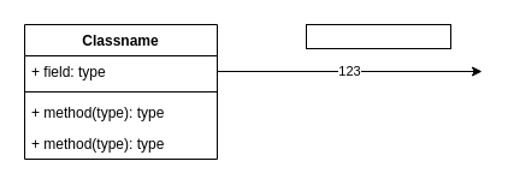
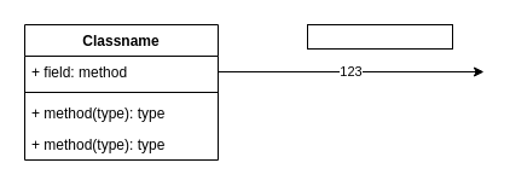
  <mxCell id="0" />
  <mxCell id="1" parent="0" />
  <mxCell id="2" value="Classname" style="swimlane;fontStyle=1;align=center;verticalAlign=top;childLayout=stackLayout;horizontal=1;startSize=26;horizontalStack=0;resizeParent=1;resizeParentMax=0;resizeLast=0;collapsible=1;marginBottom=0;" parent="1" vertex="1"><mxGeometry x="20" y="20" width="160" height="112" as="geometry" /></mxCell>
- <mxCell id="3" value="+ field: type" style="text;strokeColor=none;fillColor=none;align=left;verticalAlign=top;spacingLeft=4;spacingRight=4;overflow=hidden;rotatable=0;points=[[0,0.5],[1,0.5]];portConstraint=eastwest;" parent="2" vertex="1"><mxGeometry y="26" width="160" height="26" as="geometry" /></mxCell>
+ <mxCell id="3" value="+ field: method" style="text;strokeColor=none;fillColor=none;align=left;verticalAlign=top;spacingLeft=4;spacingRight=4;overflow=hidden;rotatable=0;points=[[0,0.5],[1,0.5]];portConstraint=eastwest;" parent="2" vertex="1"><mxGeometry y="26" width="160" height="26" as="geometry" /></mxCell>
  <mxCell id="4" value="" style="line;strokeWidth=1;fillColor=none;align=left;verticalAlign=middle;spacingTop=-1;spacingLeft=3;spacingRight=3;rotatable=0;labelPosition=right;points=[];portConstraint=eastwest;" parent="2" vertex="1"><mxGeometry y="52" width="160" height="8" as="geometry" /></mxCell>
  <mxCell id="5" value="+ method(type): type" style="text;strokeColor=none;fillColor=none;align=left;verticalAlign=top;spacingLeft=4;spacingRight=4;overflow=hidden;rotatable=0;points=[[0,0.5],[1,0.5]];portConstraint=eastwest;" parent="2" vertex="1"><mxGeometry y="60" width="160" height="26" as="geometry" /></mxCell>
  <mxCell id="6" value="+ method(type): type" style="text;strokeColor=none;fillColor=none;align=left;verticalAlign=top;spacingLeft=4;spacingRight=4;overflow=hidden;rotatable=0;points=[[0,0.5],[1,0.5]];portConstraint=eastwest;" parent="2" vertex="1"><mxGeometry y="86" width="160" height="26" as="geometry" /></mxCell>
  <mxCell id="7" value="123" style="edgeStyle=orthogonalEdgeStyle;rounded=0;orthogonalLoop=1;jettySize=auto;html=1;" parent="1" edge="1"><mxGeometry relative="1" as="geometry"><mxPoint x="400" y="59" as="targetPoint" /><mxPoint x="180" y="59" as="sourcePoint" /><Array as="points"><mxPoint x="290" y="59" /><mxPoint x="290" y="59" /></Array></mxGeometry></mxCell>
  <mxCell id="8" value="" style="rounded=0;whiteSpace=wrap;html=1;" parent="1" vertex="1"><mxGeometry x="254" y="20" width="120" height="20" as="geometry" /></mxCell>
